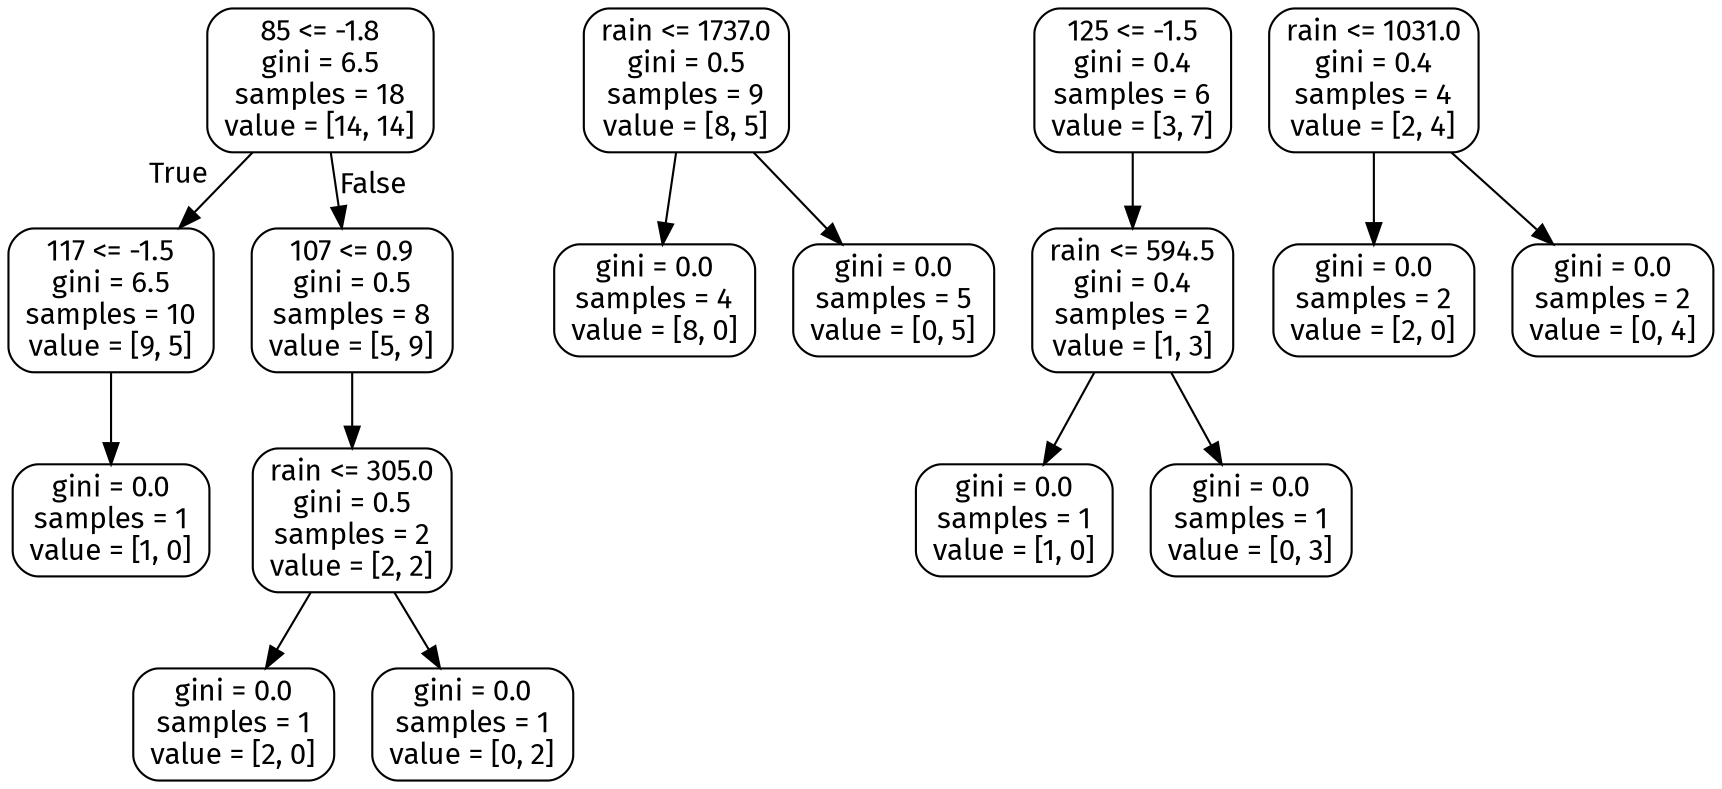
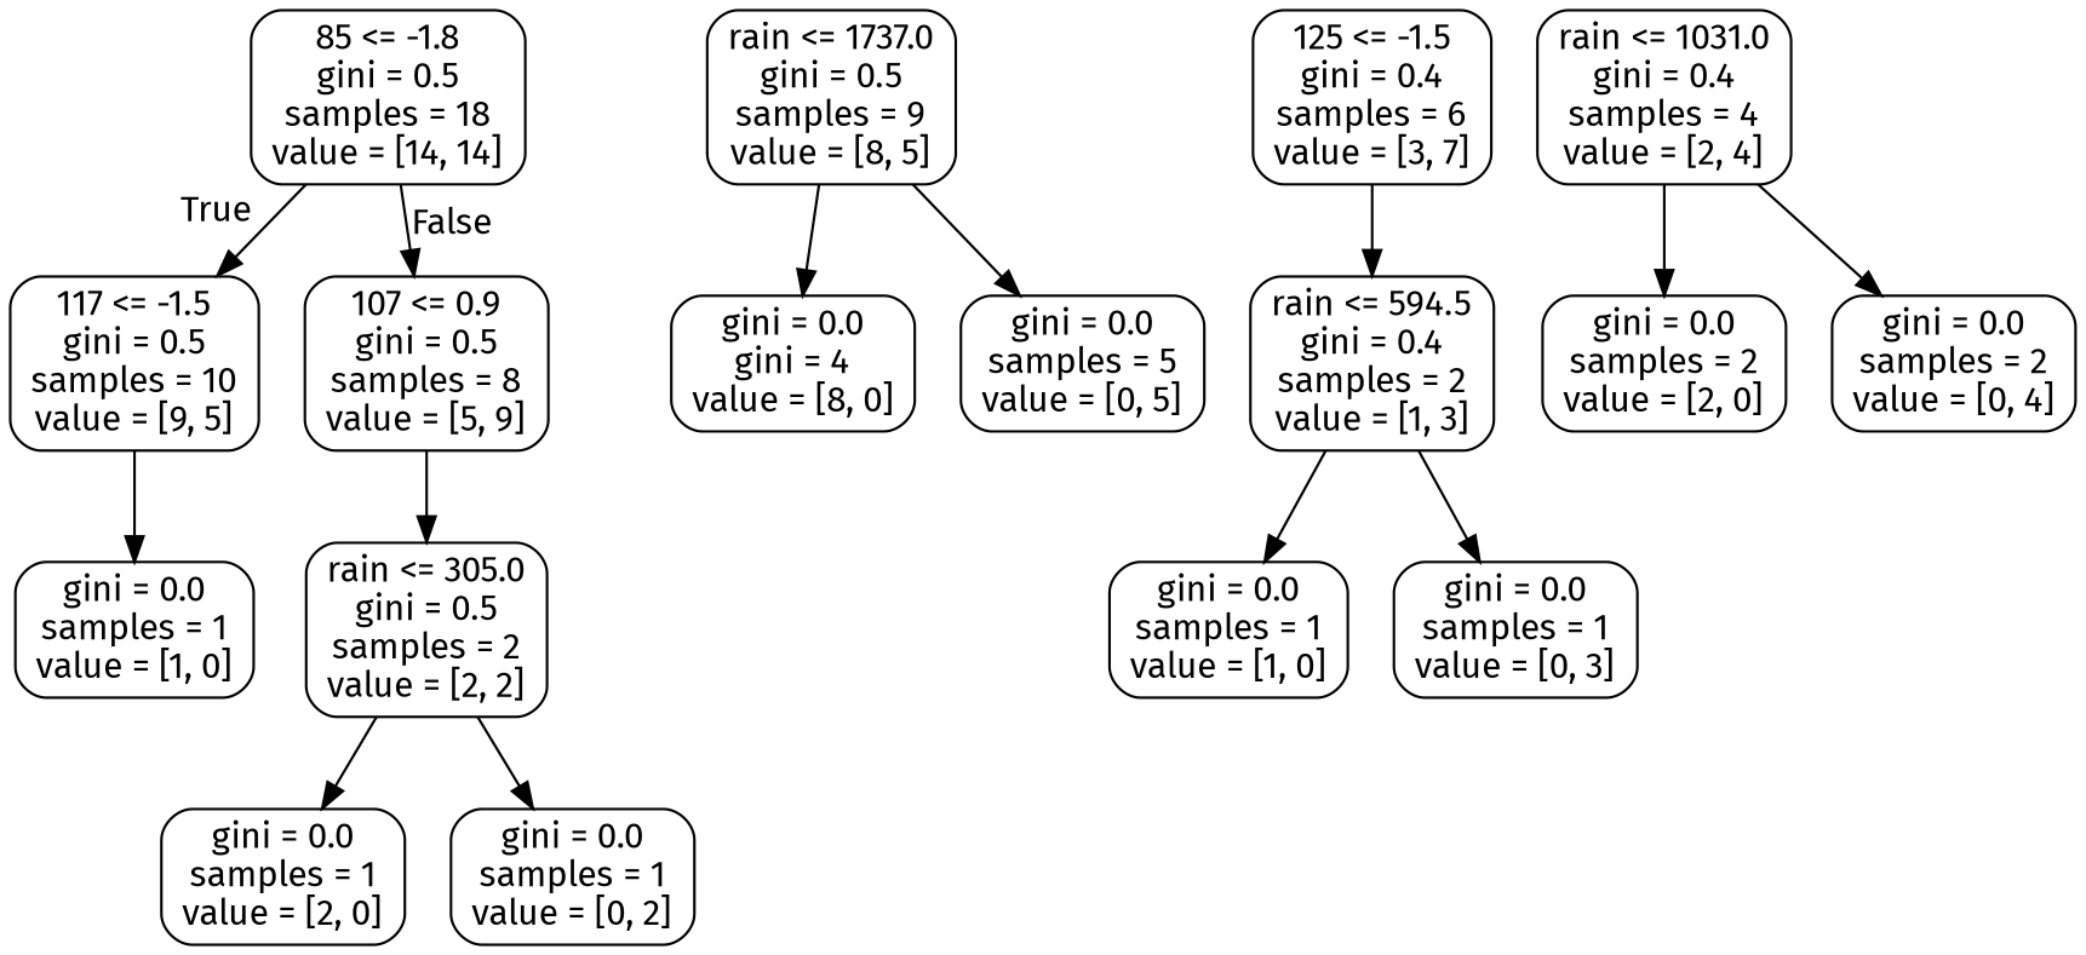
  digraph {
    fontname="Fira Sans"
    node [color=black fontname="Fira Sans" shape=box style=rounded]
    edge [fontname="Fira Sans"]
-   n1 [label="85 <= -1.8\ngini = 6.5\nsamples = 18\nvalue = [14, 14]"]
-   n2 [label="117 <= -1.5\ngini = 6.5\nsamples = 10\nvalue = [9, 5]"]
+   n1 [label="85 <= -1.8\ngini = 0.5\nsamples = 18\nvalue = [14, 14]"]
+   n2 [label="117 <= -1.5\ngini = 0.5\nsamples = 10\nvalue = [9, 5]"]
    n3 [label="107 <= 0.9\ngini = 0.5\nsamples = 8\nvalue = [5, 9]"]
    n4 [label="gini = 0.0\nsamples = 1\nvalue = [1, 0]"]
    n5 [label="rain <= 305.0\ngini = 0.5\nsamples = 2\nvalue = [2, 2]"]
    n6 [label="rain <= 1737.0\ngini = 0.5\nsamples = 9\nvalue = [8, 5]"]
-   n7 [label="gini = 0.0\nsamples = 4\nvalue = [8, 0]"]
+   n7 [label="gini = 0.0\ngini = 4\nvalue = [8, 0]"]
    n8 [label="gini = 0.0\nsamples = 5\nvalue = [0, 5]"]
    n9 [label="125 <= -1.5\ngini = 0.4\nsamples = 6\nvalue = [3, 7]"]
    n10 [label="rain <= 594.5\ngini = 0.4\nsamples = 2\nvalue = [1, 3]"]
    n11 [label="gini = 0.0\nsamples = 1\nvalue = [2, 0]"]
    n12 [label="gini = 0.0\nsamples = 1\nvalue = [0, 2]"]
    n13 [label="rain <= 1031.0\ngini = 0.4\nsamples = 4\nvalue = [2, 4]"]
    n14 [label="gini = 0.0\nsamples = 2\nvalue = [2, 0]"]
    n15 [label="gini = 0.0\nsamples = 2\nvalue = [0, 4]"]
    n16 [label="gini = 0.0\nsamples = 1\nvalue = [1, 0]"]
    n17 [label="gini = 0.0\nsamples = 1\nvalue = [0, 3]"]
    n1 -> n2 [headlabel=True labelangle=45 labeldistance=2.5]
    n1 -> n3 [headlabel=False labelangle=-45 labeldistance=2.5]
    n2 -> n4
    n3 -> n5
    n5 -> n11
    n5 -> n12
    n6 -> n7
    n6 -> n8
    n9 -> n10
    n10 -> n16
    n10 -> n17
    n13 -> n14
    n13 -> n15
  }
